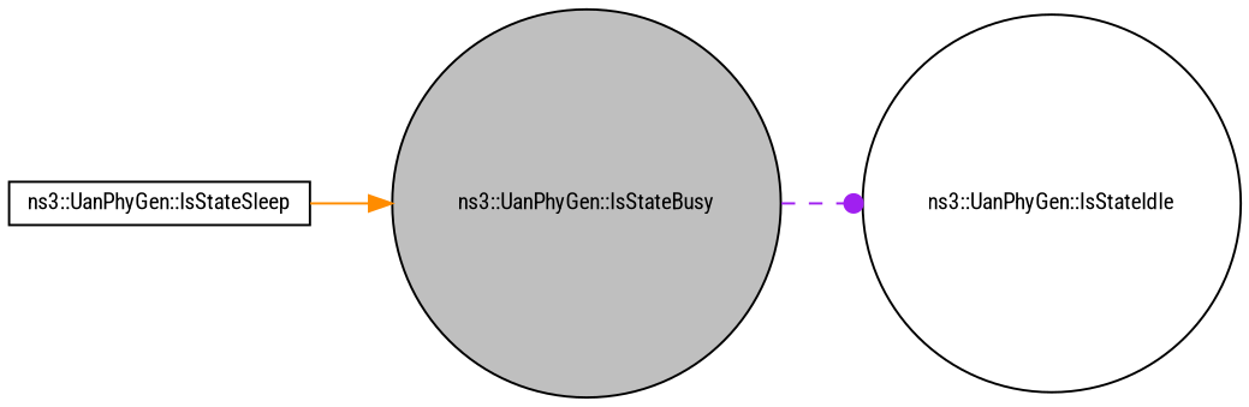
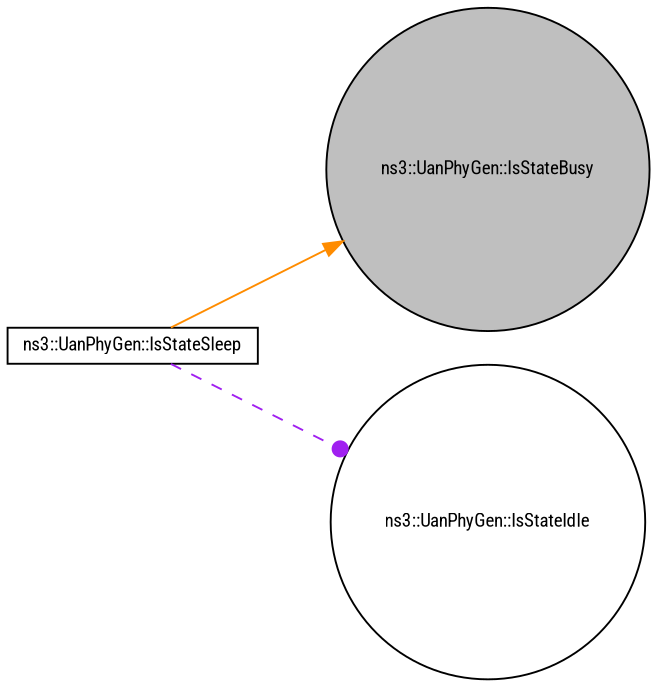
  digraph {
    fontname="Roboto Condensed"
    rankdir=LR
    node [color=black fillcolor=white fontname="Roboto Condensed" fontsize=10 shape=circle style=filled]
    edge [fontname="Roboto Condensed" fontsize=10 labelfontname=Helvetica labelfontsize=10]
    n1 [fillcolor=grey75 fontcolor=black height=0.2 label="ns3::UanPhyGen::IsStateBusy" width=0.4]
    n2 [height=0.2 label="ns3::UanPhyGen::IsStateIdle" width=0.4]
    n3 [height=0.2 label="ns3::UanPhyGen::IsStateSleep" shape=box width=0.4]
-   n1 -> n2 [arrowhead=dot color=purple style=dashed]
+   n3 -> n2 [arrowhead=dot color=purple style=dashed]
    n3 -> n1 [arrowhead=normal color=darkorange style=solid]
  }
